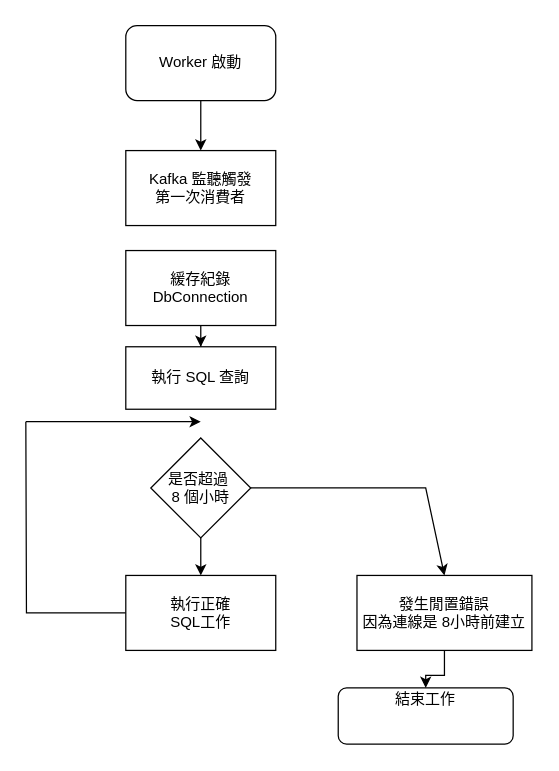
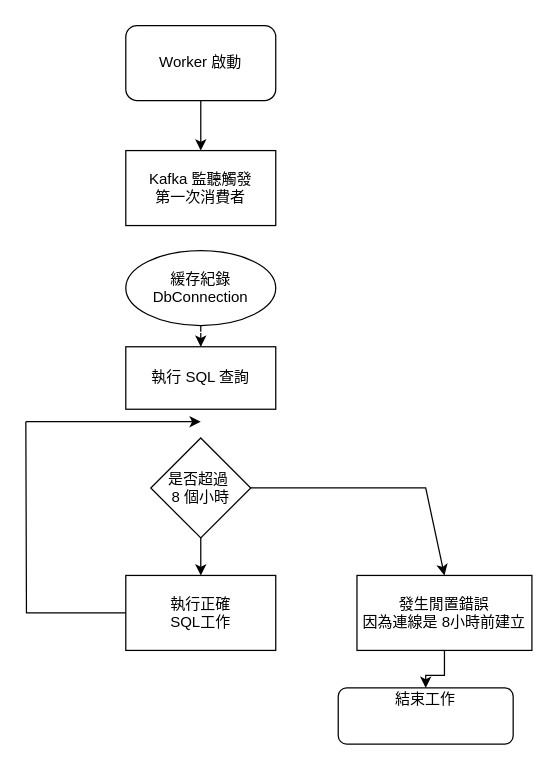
  <mxCell id="0" />
  <mxCell id="1" parent="0" />
  <mxCell id="2" value="Kafka 監聽觸發&lt;div&gt;第一次消費者&lt;/div&gt;" style="rounded=0;whiteSpace=wrap;html=1;" vertex="1" parent="1"><mxGeometry x="100" y="120" width="120" height="60" as="geometry" /></mxCell>
  <mxCell id="3" value="Worker 啟動" style="rounded=1;whiteSpace=wrap;html=1;" vertex="1" parent="1"><mxGeometry x="100" y="20" width="120" height="60" as="geometry" /></mxCell>
  <mxCell id="4" value="" style="endArrow=classic;html=1;rounded=0;entryX=0.5;entryY=0;entryDx=0;entryDy=0;" edge="1" parent="1" source="3" target="2"><mxGeometry width="50" height="50" relative="1" as="geometry"><mxPoint x="210" y="350" as="sourcePoint" /><mxPoint x="260" y="300" as="targetPoint" /></mxGeometry></mxCell>
- <mxCell id="5" style="edgeStyle=orthogonalEdgeStyle;rounded=0;orthogonalLoop=1;jettySize=auto;html=1;entryX=0.5;entryY=0;entryDx=0;entryDy=0;" edge="1" parent="1" source="6" target="15"><mxGeometry relative="1" as="geometry" /></mxCell>
- <mxCell id="6" value="緩存紀錄&lt;br&gt;DbConnection" style="rounded=0;whiteSpace=wrap;html=1;" vertex="1" parent="1"><mxGeometry x="100" y="200" width="120" height="60" as="geometry" /></mxCell>
+ <mxCell id="5" style="edgeStyle=orthogonalEdgeStyle;rounded=0;orthogonalLoop=1;jettySize=auto;html=1;entryX=0.5;entryY=0;entryDx=0;entryDy=0;dashed=1;" edge="1" parent="1" source="6" target="15"><mxGeometry relative="1" as="geometry" /></mxCell>
+ <mxCell id="6" value="緩存紀錄&lt;br&gt;DbConnection" style="ellipse;whiteSpace=wrap;html=1;" vertex="1" parent="1"><mxGeometry x="100" y="200" width="120" height="60" as="geometry" /></mxCell>
  <mxCell id="7" style="edgeStyle=orthogonalEdgeStyle;rounded=0;orthogonalLoop=1;jettySize=auto;html=1;entryX=0.5;entryY=0;entryDx=0;entryDy=0;" edge="1" parent="1" source="8"><mxGeometry relative="1" as="geometry"><mxPoint x="160" y="460" as="targetPoint" /></mxGeometry></mxCell>
  <mxCell id="8" value="是否超過&amp;nbsp;&lt;div&gt;8 個小時&lt;/div&gt;" style="rhombus;whiteSpace=wrap;html=1;" vertex="1" parent="1"><mxGeometry x="120" y="350" width="80" height="80" as="geometry" /></mxCell>
  <mxCell id="9" style="edgeStyle=orthogonalEdgeStyle;rounded=0;orthogonalLoop=1;jettySize=auto;html=1;endArrow=none;startFill=0;" edge="1" parent="1" source="10"><mxGeometry relative="1" as="geometry"><mxPoint x="20" y="337" as="targetPoint" /></mxGeometry></mxCell>
  <mxCell id="10" value="執行正確&lt;br&gt;SQL工作" style="rounded=0;whiteSpace=wrap;html=1;" vertex="1" parent="1"><mxGeometry x="100" y="460" width="120" height="60" as="geometry" /></mxCell>
  <mxCell id="11" value="結束工作&lt;br&gt;&lt;br&gt;&lt;div&gt;&lt;br&gt;&lt;/div&gt;" style="rounded=1;whiteSpace=wrap;html=1;" vertex="1" parent="1"><mxGeometry x="270" y="550" width="140" height="45" as="geometry" /></mxCell>
  <mxCell id="12" value="" style="endArrow=classic;html=1;rounded=0;exitX=1;exitY=0.5;exitDx=0;exitDy=0;entryX=0.5;entryY=0;entryDx=0;entryDy=0;" edge="1" parent="1" source="8" target="14"><mxGeometry width="50" height="50" relative="1" as="geometry"><mxPoint x="200" y="390" as="sourcePoint" /><mxPoint x="340" y="390" as="targetPoint" /><Array as="points"><mxPoint x="340" y="390" /></Array></mxGeometry></mxCell>
  <mxCell id="13" style="edgeStyle=orthogonalEdgeStyle;rounded=0;orthogonalLoop=1;jettySize=auto;html=1;entryX=0.5;entryY=0;entryDx=0;entryDy=0;" edge="1" parent="1" source="14" target="11"><mxGeometry relative="1" as="geometry" /></mxCell>
  <mxCell id="14" value="發生閒置錯誤&lt;br&gt;因為連線是 8小時前建立" style="rounded=0;whiteSpace=wrap;html=1;" vertex="1" parent="1"><mxGeometry x="285" y="460" width="140" height="60" as="geometry" /></mxCell>
  <mxCell id="15" value="執行 SQL 查詢" style="rounded=0;whiteSpace=wrap;html=1;" vertex="1" parent="1"><mxGeometry x="100" y="277" width="120" height="50" as="geometry" /></mxCell>
  <mxCell id="16" value="" style="endArrow=classic;html=1;rounded=0;" edge="1" parent="1"><mxGeometry width="50" height="50" relative="1" as="geometry"><mxPoint x="20" y="337" as="sourcePoint" /><mxPoint x="160" y="337" as="targetPoint" /></mxGeometry></mxCell>
